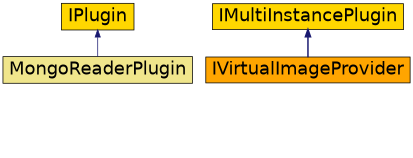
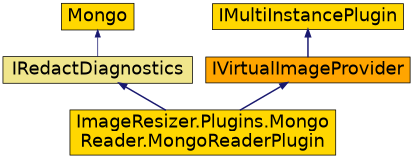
  digraph {
    fontname="DejaVu Sans"
    node [color=black fillcolor=gold fontname="DejaVu Sans" fontsize=24 shape=record style=filled]
    edge [color=midnightblue dir=back fontname="DejaVu Sans" fontsize=24 labelfontname=Helvetica labelfontsize=24 style=bold]
-   n2 [height=0.2 label=IPlugin width=0.4]
-   n3 [fillcolor=khaki height=0.2 label=MongoReaderPlugin width=0.4]
+   n1 [fontcolor=black height=0.2 label="ImageResizer.Plugins.Mongo\lReader.MongoReaderPlugin" width=0.4]
+   n2 [height=0.2 label=Mongo width=0.4]
+   n3 [fillcolor=khaki height=0.2 label=IRedactDiagnostics width=0.4]
    n4 [fillcolor=orange height=0.2 label=IVirtualImageProvider width=0.4]
    n5 [height=0.2 label=IMultiInstancePlugin width=0.4]
    n2 -> n3 [style=solid]
+   n3 -> n1
+   n4 -> n1
    n5 -> n4
  }
